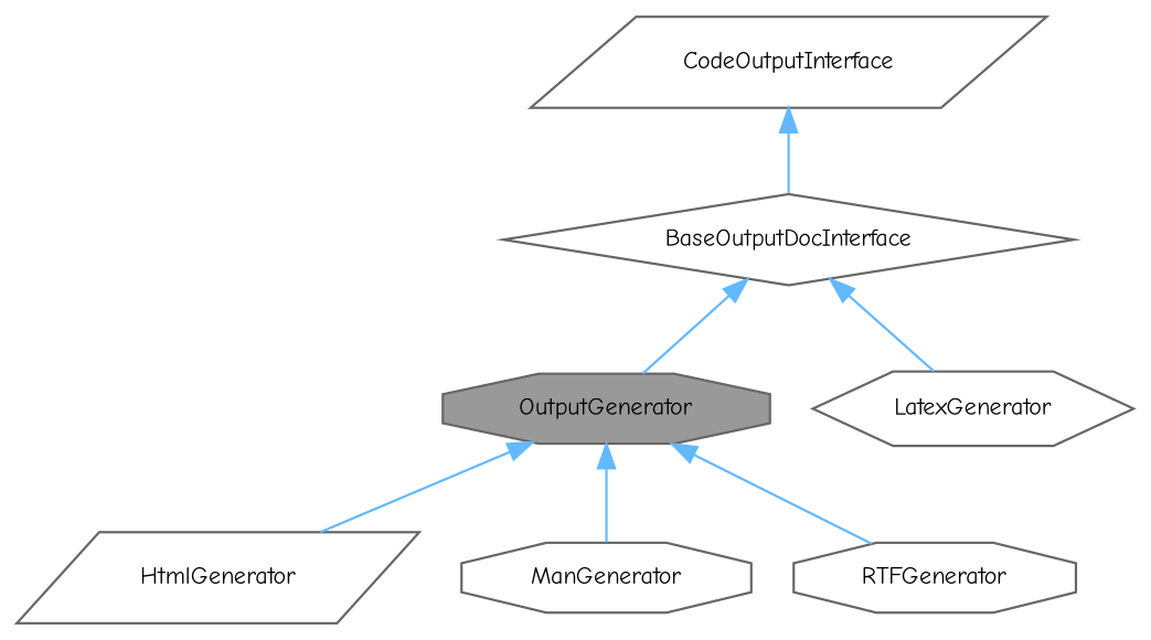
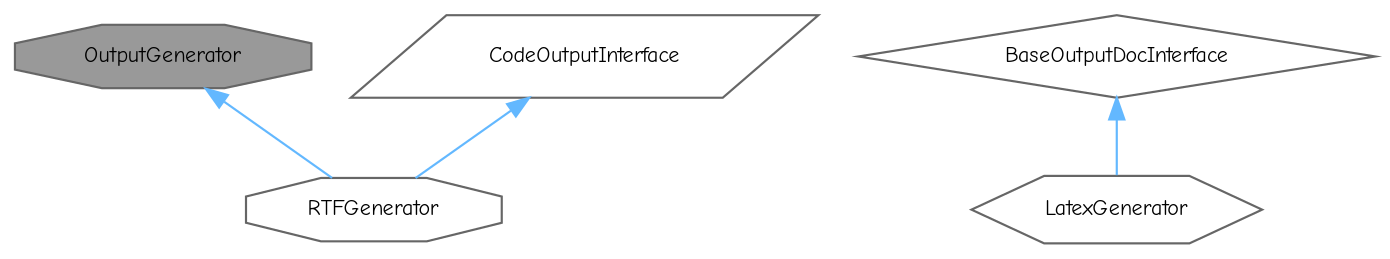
  digraph {
    fontname="Comic Neue"
    node [color=gray40 fillcolor=white fontname="Comic Neue" fontsize=10 shape=octagon style=filled]
    edge [color=steelblue1 dir=back fontname="Comic Neue" fontsize=10 labelfontname=Helvetica labelfontsize=10 style=solid]
    n1 [fillcolor=grey60 fontcolor=black height=0.2 label=OutputGenerator width=0.4]
-   n2 [height=0.2 label=HtmlGenerator shape=parallelogram width=0.4]
-   n3 [height=0.2 label=ManGenerator width=0.4]
    n4 [height=0.2 label=RTFGenerator width=0.4]
    n5 [height=0.2 label=LatexGenerator shape=hexagon width=0.4]
    n6 [height=0.2 label=BaseOutputDocInterface shape=diamond width=0.4]
    n7 [height=0.2 label=CodeOutputInterface shape=parallelogram width=0.4]
-   n1 -> n2
-   n1 -> n3
    n1 -> n4
-   n6 -> n1
    n6 -> n5
-   n7 -> n6
+   n7 -> n4
  }
